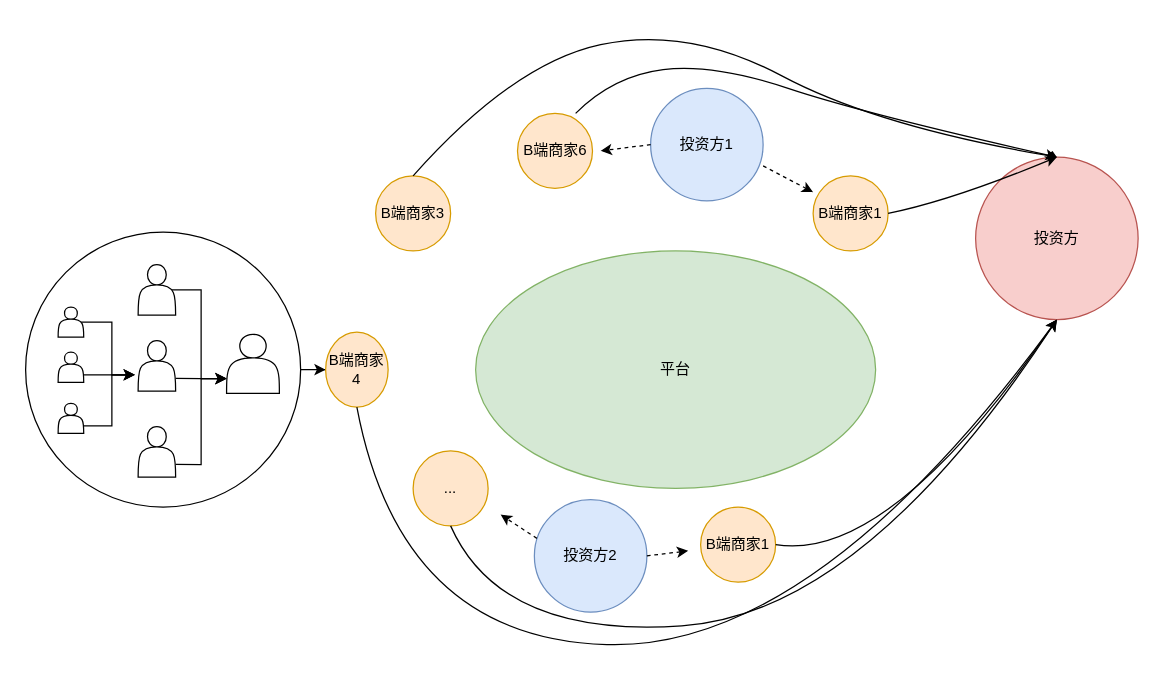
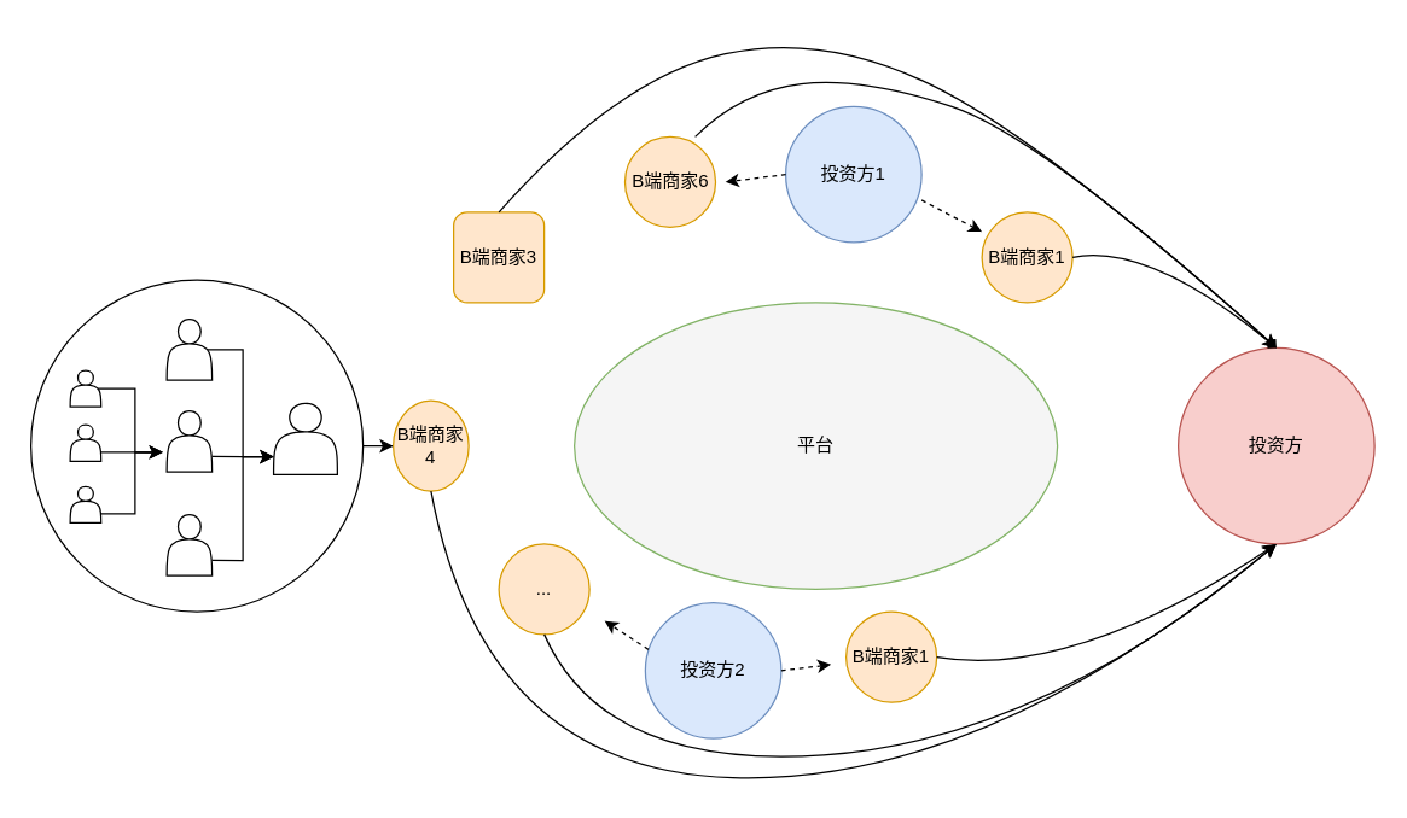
  <mxCell id="0" />
  <mxCell id="1" parent="0" />
- <mxCell id="2" value="平台" style="ellipse;whiteSpace=wrap;html=1;fillColor=#d5e8d4;strokeColor=#82b366;" vertex="1" parent="1"><mxGeometry x="380" y="200" width="320" height="190" as="geometry" /></mxCell>
+ <mxCell id="2" value="平台" style="ellipse;whiteSpace=wrap;html=1;fillColor=#f5f5f5;strokeColor=#82b366;" vertex="1" parent="1"><mxGeometry x="380" y="200" width="320" height="190" as="geometry" /></mxCell>
  <mxCell id="3" style="edgeStyle=orthogonalEdgeStyle;rounded=0;orthogonalLoop=1;jettySize=auto;html=1;exitX=1;exitY=0.5;exitDx=0;exitDy=0;" edge="1" parent="1" source="4" target="30"><mxGeometry relative="1" as="geometry" /></mxCell>
  <mxCell id="4" value="" style="ellipse;whiteSpace=wrap;html=1;aspect=fixed;" vertex="1" parent="1"><mxGeometry x="20" y="185" width="220" height="220" as="geometry" /></mxCell>
  <mxCell id="5" value="B端商家6" style="ellipse;whiteSpace=wrap;html=1;aspect=fixed;fillColor=#ffe6cc;strokeColor=#d79b00;" vertex="1" parent="1"><mxGeometry x="413.5" y="90" width="60" height="60" as="geometry" /></mxCell>
  <mxCell id="6" value="投资方1" style="ellipse;whiteSpace=wrap;html=1;aspect=fixed;fillColor=#dae8fc;strokeColor=#6c8ebf;" vertex="1" parent="1"><mxGeometry x="520" y="70" width="90" height="90" as="geometry" /></mxCell>
- <mxCell id="7" value="投资方" style="ellipse;whiteSpace=wrap;html=1;aspect=fixed;fillColor=#f8cecc;strokeColor=#b85450;" vertex="1" parent="1"><mxGeometry x="780" y="125" width="130" height="130" as="geometry" /></mxCell>
- <mxCell id="8" value="B端商家3" style="ellipse;whiteSpace=wrap;html=1;aspect=fixed;fillColor=#ffe6cc;strokeColor=#d79b00;" vertex="1" parent="1"><mxGeometry x="300" y="140" width="60" height="60" as="geometry" /></mxCell>
+ <mxCell id="7" value="投资方" style="ellipse;whiteSpace=wrap;html=1;aspect=fixed;fillColor=#f8cecc;strokeColor=#b85450;" vertex="1" parent="1"><mxGeometry x="780" y="230" width="130" height="130" as="geometry" /></mxCell>
+ <mxCell id="8" value="B端商家3" style="whiteSpace=wrap;html=1;aspect=fixed;fillColor=#ffe6cc;strokeColor=#d79b00;rounded=1;" vertex="1" parent="1"><mxGeometry x="300" y="140" width="60" height="60" as="geometry" /></mxCell>
  <mxCell id="9" value="" style="group" vertex="1" connectable="0" parent="1"><mxGeometry x="100" y="190" width="80" height="210" as="geometry" /></mxCell>
  <mxCell id="10" value="" style="group" vertex="1" connectable="0" parent="9"><mxGeometry width="80" height="210" as="geometry" /></mxCell>
  <mxCell id="11" value="" style="group" vertex="1" connectable="0" parent="10"><mxGeometry x="10" y="21" width="30" height="170" as="geometry" /></mxCell>
  <mxCell id="12" value="" style="shape=actor;whiteSpace=wrap;html=1;" vertex="1" parent="11"><mxGeometry y="60.714" width="30" height="40.476" as="geometry" /></mxCell>
  <mxCell id="13" value="" style="shape=actor;whiteSpace=wrap;html=1;" vertex="1" parent="11"><mxGeometry width="30" height="40.476" as="geometry" /></mxCell>
  <mxCell id="14" value="" style="shape=actor;whiteSpace=wrap;html=1;" vertex="1" parent="11"><mxGeometry y="129.524" width="30" height="40.476" as="geometry" /></mxCell>
  <mxCell id="15" value="" style="group" vertex="1" connectable="0" parent="1"><mxGeometry x="43" y="239" width="180" height="101" as="geometry" /></mxCell>
  <mxCell id="16" value="" style="shape=actor;whiteSpace=wrap;html=1;" vertex="1" parent="15"><mxGeometry x="137.76" y="27.71" width="42.24" height="47.29" as="geometry" /></mxCell>
  <mxCell id="17" value="" style="group" vertex="1" connectable="0" parent="15"><mxGeometry x="3" y="6" width="61.42" height="101" as="geometry" /></mxCell>
  <mxCell id="18" style="edgeStyle=orthogonalEdgeStyle;rounded=0;orthogonalLoop=1;jettySize=auto;html=1;exitX=1;exitY=0.75;exitDx=0;exitDy=0;entryX=0;entryY=0.75;entryDx=0;entryDy=0;" edge="1" parent="17" source="19"><mxGeometry relative="1" as="geometry"><mxPoint x="61.42" y="54.107" as="targetPoint" /></mxGeometry></mxCell>
  <mxCell id="19" value="" style="shape=actor;whiteSpace=wrap;html=1;" vertex="1" parent="17"><mxGeometry y="36.071" width="20.471" height="24.048" as="geometry" /></mxCell>
  <mxCell id="20" style="edgeStyle=orthogonalEdgeStyle;rounded=0;orthogonalLoop=1;jettySize=auto;html=1;exitX=0.9;exitY=0.5;exitDx=0;exitDy=0;exitPerimeter=0;" edge="1" parent="17" source="21"><mxGeometry relative="1" as="geometry"><mxPoint x="61.42" y="54.348" as="targetPoint" /><Array as="points"><mxPoint x="42.994" y="12.024" /><mxPoint x="42.994" y="54.348" /></Array></mxGeometry></mxCell>
  <mxCell id="21" value="" style="shape=actor;whiteSpace=wrap;html=1;" vertex="1" parent="17"><mxGeometry width="20.471" height="24.048" as="geometry" /></mxCell>
  <mxCell id="22" style="edgeStyle=orthogonalEdgeStyle;rounded=0;orthogonalLoop=1;jettySize=auto;html=1;exitX=1;exitY=0.75;exitDx=0;exitDy=0;entryX=0;entryY=0.75;entryDx=0;entryDy=0;" edge="1" parent="17" source="23"><mxGeometry relative="1" as="geometry"><mxPoint x="61.42" y="54.107" as="targetPoint" /><Array as="points"><mxPoint x="42.994" y="95.229" /><mxPoint x="42.994" y="54.348" /></Array></mxGeometry></mxCell>
  <mxCell id="23" value="" style="shape=actor;whiteSpace=wrap;html=1;" vertex="1" parent="17"><mxGeometry y="76.952" width="20.471" height="24.048" as="geometry" /></mxCell>
  <mxCell id="24" style="edgeStyle=orthogonalEdgeStyle;rounded=0;orthogonalLoop=1;jettySize=auto;html=1;exitX=1;exitY=0.75;exitDx=0;exitDy=0;entryX=0;entryY=0.75;entryDx=0;entryDy=0;" edge="1" parent="15" source="12" target="16"><mxGeometry relative="1" as="geometry" /></mxCell>
  <mxCell id="25" style="edgeStyle=orthogonalEdgeStyle;rounded=0;orthogonalLoop=1;jettySize=auto;html=1;exitX=0.9;exitY=0.5;exitDx=0;exitDy=0;exitPerimeter=0;entryX=0;entryY=0.75;entryDx=0;entryDy=0;" edge="1" parent="15" source="13" target="16"><mxGeometry relative="1" as="geometry" /></mxCell>
  <mxCell id="26" style="edgeStyle=orthogonalEdgeStyle;rounded=0;orthogonalLoop=1;jettySize=auto;html=1;exitX=1;exitY=0.75;exitDx=0;exitDy=0;entryX=0;entryY=0.75;entryDx=0;entryDy=0;" edge="1" parent="15" source="14" target="16"><mxGeometry relative="1" as="geometry" /></mxCell>
  <mxCell id="27" value="投资方2" style="ellipse;whiteSpace=wrap;html=1;aspect=fixed;fillColor=#dae8fc;strokeColor=#6c8ebf;" vertex="1" parent="1"><mxGeometry x="427" y="399" width="90" height="90" as="geometry" /></mxCell>
  <mxCell id="28" value="B端商家1" style="ellipse;whiteSpace=wrap;html=1;aspect=fixed;fillColor=#ffe6cc;strokeColor=#d79b00;" vertex="1" parent="1"><mxGeometry x="650" y="140" width="60" height="60" as="geometry" /></mxCell>
  <mxCell id="29" value="..." style="ellipse;whiteSpace=wrap;html=1;aspect=fixed;fillColor=#ffe6cc;strokeColor=#d79b00;" vertex="1" parent="1"><mxGeometry x="330" y="360" width="60" height="60" as="geometry" /></mxCell>
  <mxCell id="30" value="B端商家4" style="ellipse;whiteSpace=wrap;html=1;aspect=fixed;fillColor=#ffe6cc;strokeColor=#d79b00;" vertex="1" parent="1"><mxGeometry x="260" y="265" width="50" height="60" as="geometry" /></mxCell>
  <mxCell id="31" value="" style="curved=1;endArrow=classic;html=1;entryX=0.5;entryY=0;entryDx=0;entryDy=0;exitX=1;exitY=0.5;exitDx=0;exitDy=0;" edge="1" parent="1" source="28" target="7"><mxGeometry width="50" height="50" relative="1" as="geometry"><mxPoint x="760" y="210" as="sourcePoint" /><mxPoint x="810" y="160" as="targetPoint" /><Array as="points"><mxPoint x="760" y="160" /></Array></mxGeometry></mxCell>
  <mxCell id="32" value="" style="curved=1;endArrow=classic;html=1;entryX=0.5;entryY=0;entryDx=0;entryDy=0;" edge="1" parent="1" target="7"><mxGeometry width="50" height="50" relative="1" as="geometry"><mxPoint x="460" y="90" as="sourcePoint" /><mxPoint x="585" y="170" as="targetPoint" /><Array as="points"><mxPoint x="490" y="60" /><mxPoint x="570" y="50" /><mxPoint x="690" y="90" /></Array></mxGeometry></mxCell>
  <mxCell id="33" value="" style="curved=1;endArrow=diamond;html=1;entryX=0.5;entryY=0;entryDx=0;entryDy=0;exitX=0.5;exitY=0;exitDx=0;exitDy=0;" edge="1" parent="1" source="8" target="7"><mxGeometry width="50" height="50" relative="1" as="geometry"><mxPoint x="460" as="sourcePoint" y="120" /><mxPoint x="855" y="240" as="targetPoint" /><Array as="points"><mxPoint x="410" y="50" /><mxPoint x="550" y="20" /><mxPoint x="700" y="100" /></Array></mxGeometry></mxCell>
  <mxCell id="34" value="B端商家1" style="ellipse;whiteSpace=wrap;html=1;aspect=fixed;fillColor=#ffe6cc;strokeColor=#d79b00;" vertex="1" parent="1"><mxGeometry x="560" y="405" width="60" height="60" as="geometry" /></mxCell>
  <mxCell id="35" value="" style="curved=1;endArrow=classic;html=1;entryX=0.5;entryY=1;entryDx=0;entryDy=0;exitX=1;exitY=0.5;exitDx=0;exitDy=0;" edge="1" parent="1" source="34" target="7"><mxGeometry width="50" height="50" relative="1" as="geometry"><mxPoint x="730" y="480" as="sourcePoint" /><mxPoint x="780" y="430" as="targetPoint" /><Array as="points"><mxPoint x="710" y="450" /></Array></mxGeometry></mxCell>
  <mxCell id="36" value="" style="curved=1;endArrow=classic;html=1;entryX=0.5;entryY=1;entryDx=0;entryDy=0;exitX=0.5;exitY=1;exitDx=0;exitDy=0;" edge="1" parent="1" source="29" target="7"><mxGeometry width="50" height="50" relative="1" as="geometry"><mxPoint x="670" y="440" as="sourcePoint" /><mxPoint x="855" y="370" as="targetPoint" /><Array as="points"><mxPoint x="400" y="510" /><mxPoint x="690" y="490" /></Array></mxGeometry></mxCell>
  <mxCell id="37" value="" style="curved=1;endArrow=classic;html=1;entryX=0.5;entryY=1;entryDx=0;entryDy=0;exitX=0.5;exitY=1;exitDx=0;exitDy=0;" edge="1" parent="1" source="30" target="7"><mxGeometry width="50" height="50" relative="1" as="geometry"><mxPoint x="370" y="430" as="sourcePoint" /><mxPoint x="855" y="370" as="targetPoint" /><Array as="points"><mxPoint x="320" y="510" /><mxPoint x="650" y="520" /></Array></mxGeometry></mxCell>
  <mxCell id="38" value="" style="endArrow=classic;html=1;exitX=0;exitY=0.5;exitDx=0;exitDy=0;dashed=1;" edge="1" parent="1" source="6"><mxGeometry width="50" height="50" relative="1" as="geometry"><mxPoint x="350" y="70" as="sourcePoint" /><mxPoint x="480" as="targetPoint" y="120" /></mxGeometry></mxCell>
  <mxCell id="39" value="" style="endArrow=classic;html=1;exitX=1;exitY=0.689;exitDx=0;exitDy=0;exitPerimeter=0;entryX=0;entryY=0.217;entryDx=0;entryDy=0;entryPerimeter=0;dashed=1;" edge="1" parent="1" source="6" target="28"><mxGeometry width="50" height="50" relative="1" as="geometry"><mxPoint x="530" y="125" as="sourcePoint" /><mxPoint x="490" y="130" as="targetPoint" /></mxGeometry></mxCell>
  <mxCell id="40" value="" style="endArrow=classic;html=1;dashed=1;" edge="1" parent="1"><mxGeometry width="50" height="50" relative="1" as="geometry"><mxPoint x="429" y="430" as="sourcePoint" /><mxPoint x="400" y="411" as="targetPoint" /></mxGeometry></mxCell>
  <mxCell id="41" value="" style="endArrow=classic;html=1;exitX=1;exitY=0.5;exitDx=0;exitDy=0;dashed=1;" edge="1" parent="1" source="27"><mxGeometry width="50" height="50" relative="1" as="geometry"><mxPoint x="439" y="440" as="sourcePoint" /><mxPoint x="550" y="440" as="targetPoint" /></mxGeometry></mxCell>
